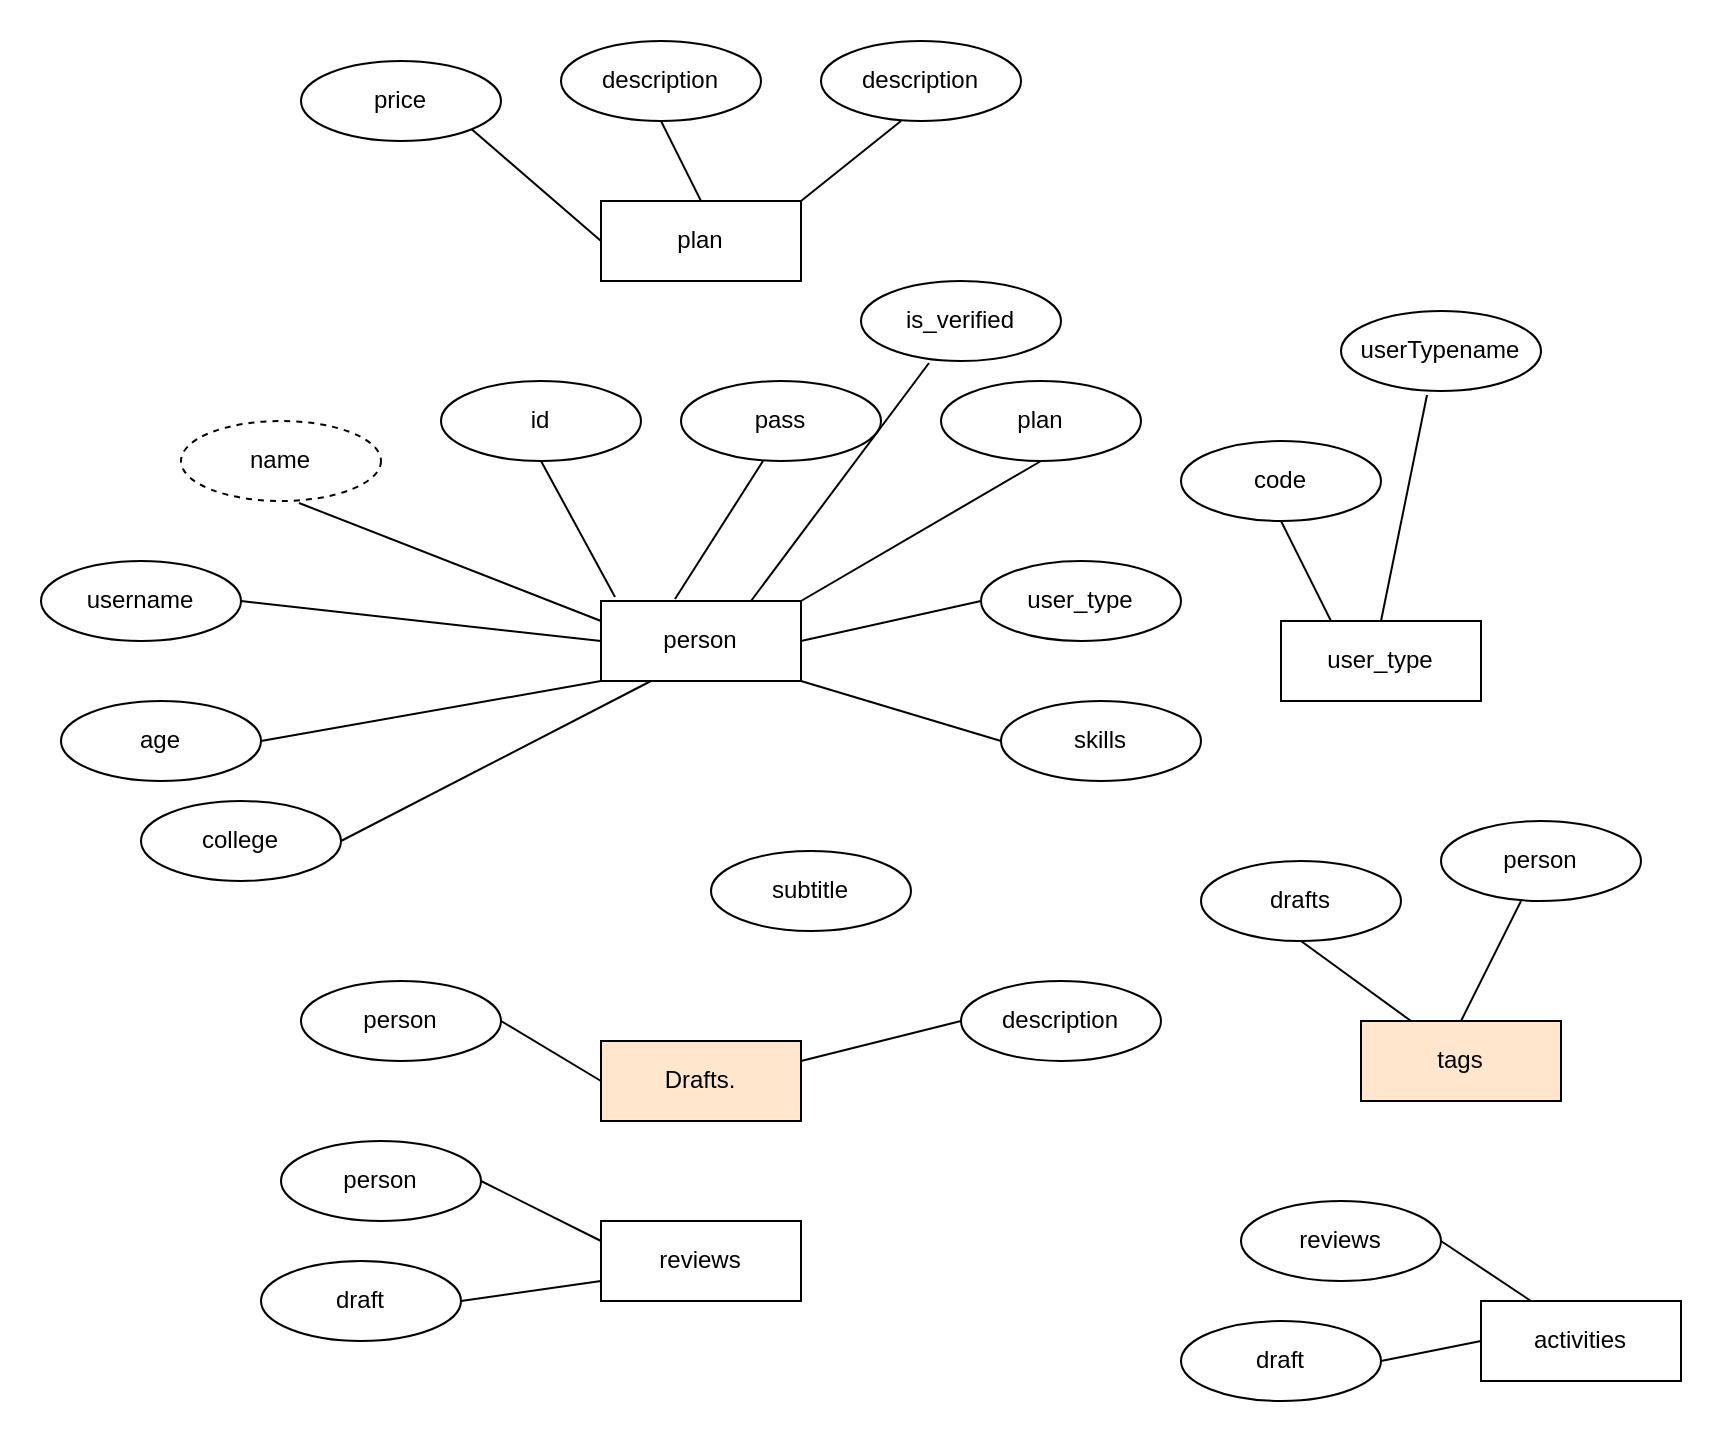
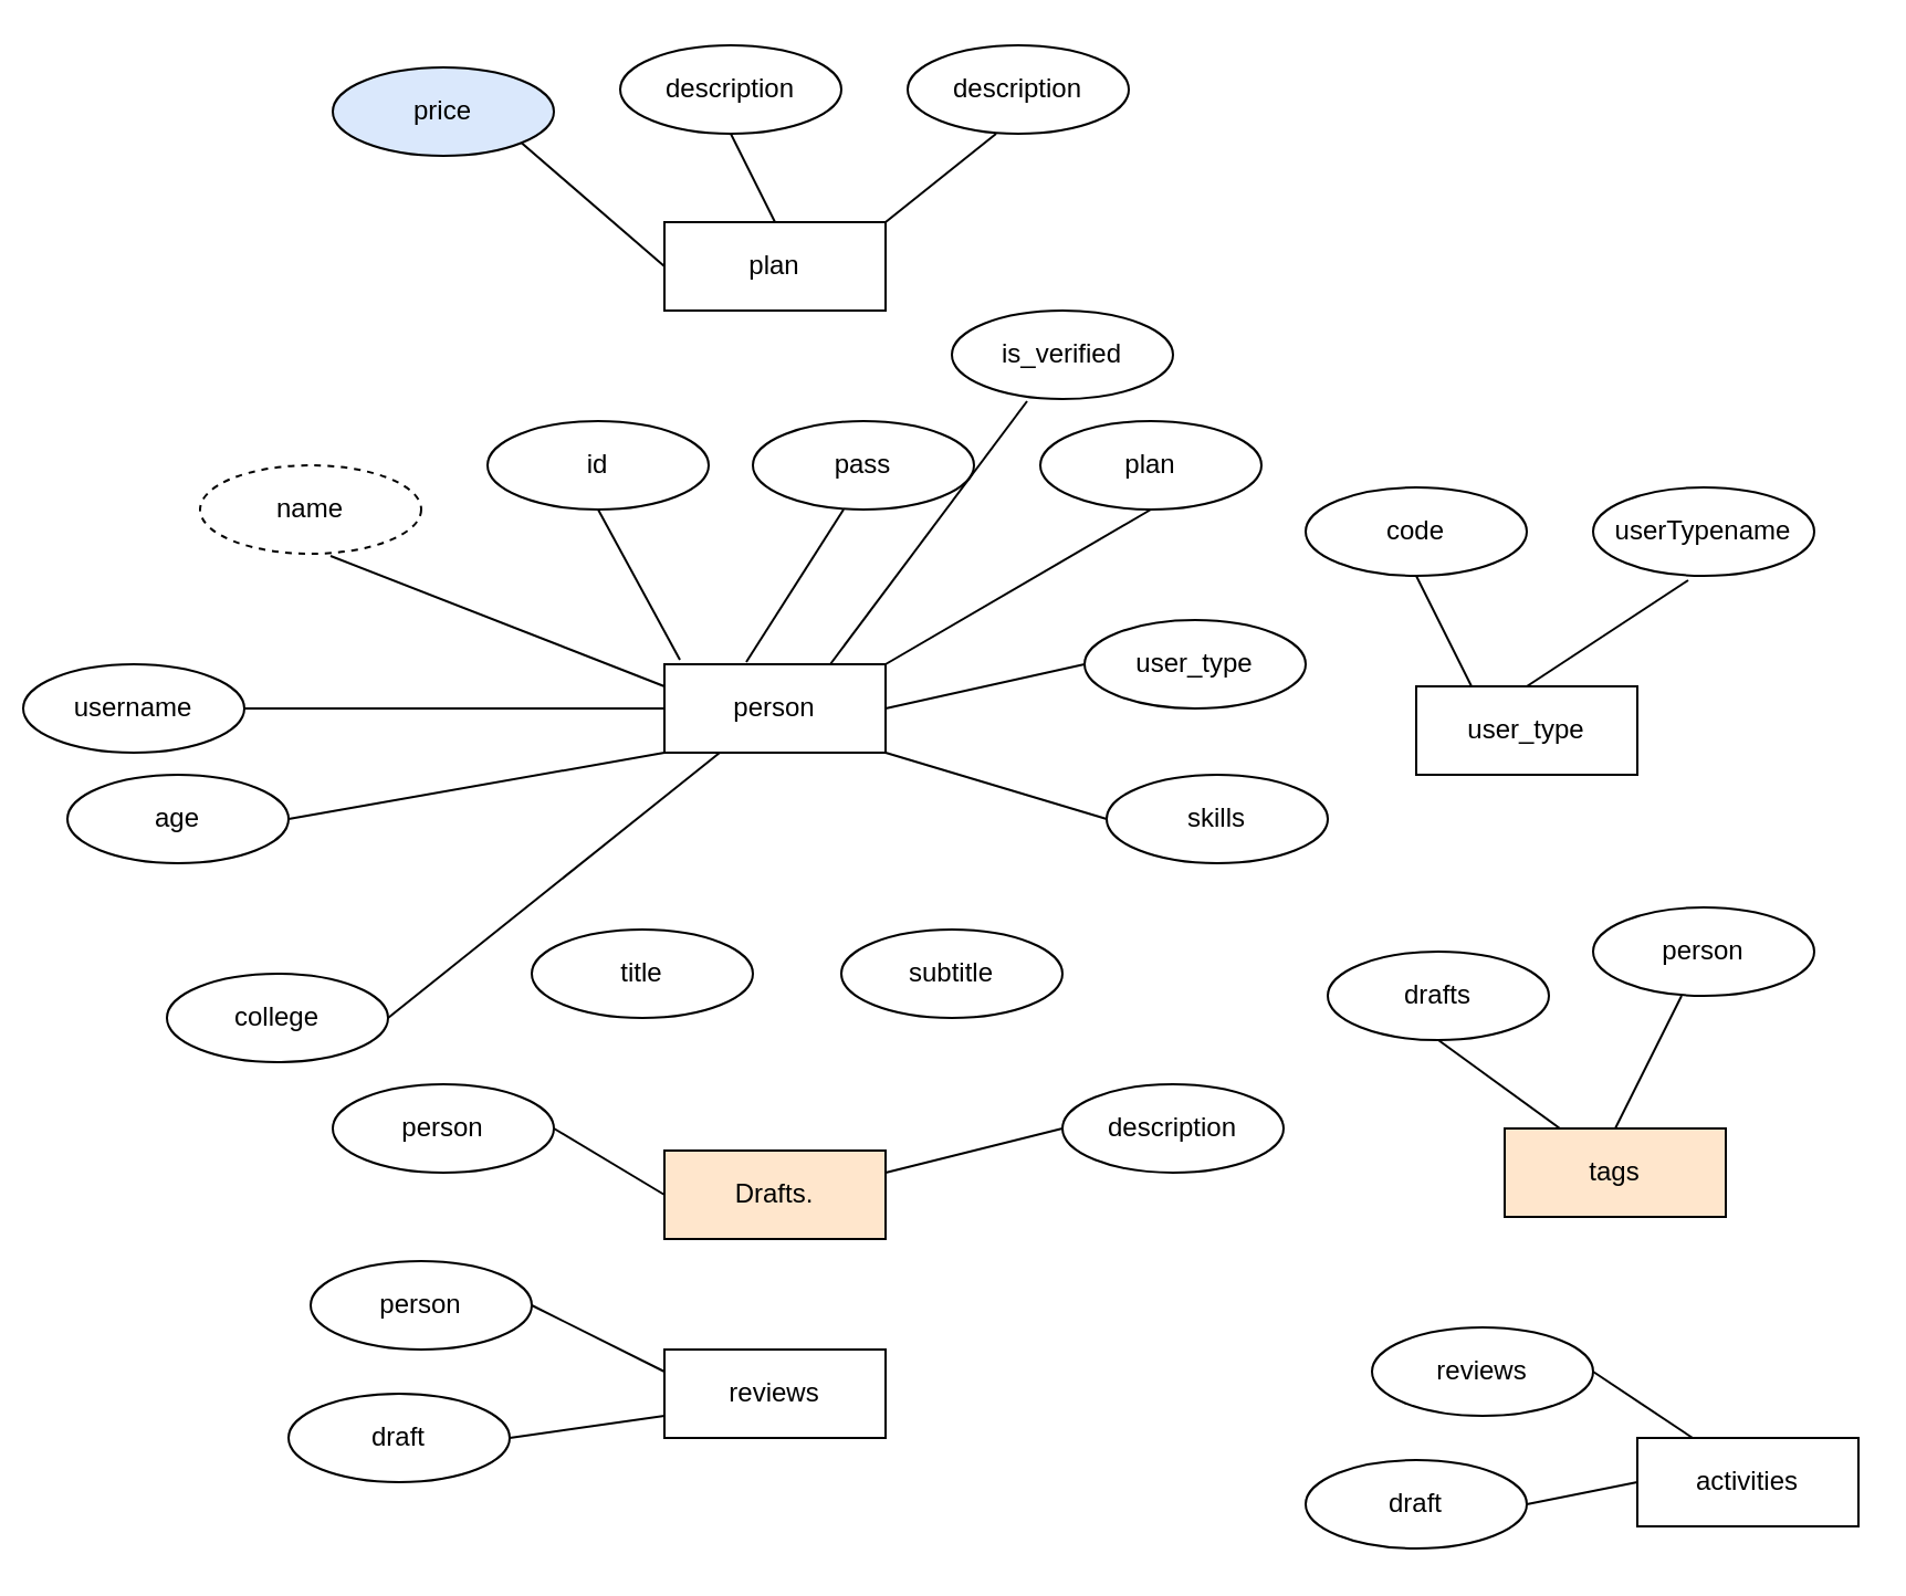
  <mxCell id="0" />
  <mxCell id="1" parent="0" />
  <mxCell id="2" value="person" style="whiteSpace=wrap;html=1;align=center;" vertex="1" parent="1"><mxGeometry x="300" y="300" width="100" height="40" as="geometry" /></mxCell>
  <mxCell id="3" value="name" style="ellipse;whiteSpace=wrap;html=1;align=center;dashed=1;" vertex="1" parent="1"><mxGeometry x="90" y="210" width="100" height="40" as="geometry" /></mxCell>
  <mxCell id="4" value="plan" style="ellipse;whiteSpace=wrap;html=1;align=center;" vertex="1" parent="1"><mxGeometry x="470" y="190" width="100" height="40" as="geometry" /></mxCell>
  <mxCell id="5" value="id" style="ellipse;whiteSpace=wrap;html=1;align=center;" vertex="1" parent="1"><mxGeometry x="220" y="190" width="100" height="40" as="geometry" /></mxCell>
  <mxCell id="6" value="pass" style="ellipse;whiteSpace=wrap;html=1;align=center;" vertex="1" parent="1"><mxGeometry x="340" y="190" width="100" height="40" as="geometry" /></mxCell>
- <mxCell id="7" value="username" style="ellipse;whiteSpace=wrap;html=1;align=center;" vertex="1" parent="1"><mxGeometry x="20" y="280" width="100" height="40" as="geometry" /></mxCell>
+ <mxCell id="7" value="username" style="ellipse;whiteSpace=wrap;html=1;align=center;" vertex="1" parent="1"><mxGeometry x="10" y="300" width="100" height="40" as="geometry" /></mxCell>
  <mxCell id="8" value="" style="endArrow=none;html=1;rounded=0;exitX=1;exitY=0.5;exitDx=0;exitDy=0;entryX=0;entryY=0.5;entryDx=0;entryDy=0;" edge="1" parent="1" source="7" target="2"><mxGeometry relative="1" as="geometry"><mxPoint x="250" y="460" as="sourcePoint" /><mxPoint x="410" y="460" as="targetPoint" /></mxGeometry></mxCell>
  <mxCell id="9" value="" style="endArrow=none;html=1;rounded=0;exitX=0.59;exitY=1.025;exitDx=0;exitDy=0;entryX=0;entryY=0.25;entryDx=0;entryDy=0;exitPerimeter=0;" edge="1" parent="1" source="3" target="2"><mxGeometry relative="1" as="geometry"><mxPoint x="130" y="310" as="sourcePoint" /><mxPoint x="310" y="330" as="targetPoint" /></mxGeometry></mxCell>
  <mxCell id="10" value="" style="endArrow=none;html=1;rounded=0;exitX=0.5;exitY=1;exitDx=0;exitDy=0;entryX=0.07;entryY=-0.05;entryDx=0;entryDy=0;entryPerimeter=0;" edge="1" parent="1" source="5" target="2"><mxGeometry relative="1" as="geometry"><mxPoint x="260" y="230" as="sourcePoint" /><mxPoint x="411" y="289" as="targetPoint" /></mxGeometry></mxCell>
  <mxCell id="11" value="" style="endArrow=none;html=1;rounded=0;exitX=0.41;exitY=1;exitDx=0;exitDy=0;entryX=0.37;entryY=-0.025;entryDx=0;entryDy=0;entryPerimeter=0;exitPerimeter=0;" edge="1" parent="1" source="6" target="2"><mxGeometry relative="1" as="geometry"><mxPoint x="280" y="240" as="sourcePoint" /><mxPoint x="317" y="308" as="targetPoint" /></mxGeometry></mxCell>
  <mxCell id="12" value="" style="endArrow=none;html=1;rounded=0;exitX=0.5;exitY=1;exitDx=0;exitDy=0;entryX=1;entryY=0;entryDx=0;entryDy=0;" edge="1" parent="1" source="4" target="2"><mxGeometry relative="1" as="geometry"><mxPoint x="381" y="243" as="sourcePoint" /><mxPoint x="360" y="300" as="targetPoint" /></mxGeometry></mxCell>
  <mxCell id="13" value="user_type" style="whiteSpace=wrap;html=1;align=center;" vertex="1" parent="1"><mxGeometry x="640" y="310" width="100" height="40" as="geometry" /></mxCell>
  <mxCell id="14" value="code" style="ellipse;whiteSpace=wrap;html=1;align=center;" vertex="1" parent="1"><mxGeometry x="590" y="220" width="100" height="40" as="geometry" /></mxCell>
- <mxCell id="15" value="userTypename" style="ellipse;whiteSpace=wrap;html=1;align=center;" vertex="1" parent="1"><mxGeometry x="670" y="155" width="100" height="40" as="geometry" /></mxCell>
+ <mxCell id="15" value="userTypename" style="ellipse;whiteSpace=wrap;html=1;align=center;" vertex="1" parent="1"><mxGeometry x="720" y="220" width="100" height="40" as="geometry" /></mxCell>
  <mxCell id="16" value="" style="endArrow=none;html=1;rounded=0;entryX=0.5;entryY=1;entryDx=0;entryDy=0;exitX=0.25;exitY=0;exitDx=0;exitDy=0;" edge="1" parent="1" source="13" target="14"><mxGeometry relative="1" as="geometry"><mxPoint x="520" y="460" as="sourcePoint" /><mxPoint x="680" y="460" as="targetPoint" /></mxGeometry></mxCell>
  <mxCell id="17" value="" style="endArrow=none;html=1;rounded=0;entryX=0.43;entryY=1.05;entryDx=0;entryDy=0;entryPerimeter=0;" edge="1" parent="1" target="15"><mxGeometry relative="1" as="geometry"><mxPoint x="690" y="310" as="sourcePoint" /><mxPoint x="650" y="270" as="targetPoint" /></mxGeometry></mxCell>
  <mxCell id="18" value="Drafts." style="whiteSpace=wrap;html=1;align=center;fillColor=#ffe6cc;" vertex="1" parent="1"><mxGeometry x="300" y="520" width="100" height="40" as="geometry" /></mxCell>
  <mxCell id="19" value="age" style="ellipse;whiteSpace=wrap;html=1;align=center;" vertex="1" parent="1"><mxGeometry x="30" y="350" width="100" height="40" as="geometry" /></mxCell>
  <mxCell id="20" value="" style="endArrow=none;html=1;rounded=0;exitX=1;exitY=0.5;exitDx=0;exitDy=0;entryX=0;entryY=1;entryDx=0;entryDy=0;" edge="1" parent="1" source="19" target="2"><mxGeometry relative="1" as="geometry"><mxPoint x="130" y="310" as="sourcePoint" /><mxPoint x="310" y="330" as="targetPoint" /></mxGeometry></mxCell>
- <mxCell id="21" value="college" style="ellipse;whiteSpace=wrap;html=1;align=center;" vertex="1" parent="1"><mxGeometry x="70" y="400" width="100" height="40" as="geometry" /></mxCell>
+ <mxCell id="21" value="college" style="ellipse;whiteSpace=wrap;html=1;align=center;" vertex="1" parent="1"><mxGeometry x="75" y="440" width="100" height="40" as="geometry" /></mxCell>
  <mxCell id="22" value="" style="endArrow=none;html=1;rounded=0;exitX=1;exitY=0.5;exitDx=0;exitDy=0;entryX=0.25;entryY=1;entryDx=0;entryDy=0;" edge="1" parent="1" source="21" target="2"><mxGeometry relative="1" as="geometry"><mxPoint x="140" y="380" as="sourcePoint" /><mxPoint x="310" y="350" as="targetPoint" /></mxGeometry></mxCell>
- <mxCell id="24" value="subtitle" style="ellipse;whiteSpace=wrap;html=1;align=center;" vertex="1" parent="1"><mxGeometry x="355" y="425" width="100" height="40" as="geometry" /></mxCell>
+ <mxCell id="23" value="title" style="ellipse;whiteSpace=wrap;html=1;align=center;" vertex="1" parent="1"><mxGeometry x="240" y="420" width="100" height="40" as="geometry" /></mxCell>
+ <mxCell id="24" value="subtitle" style="ellipse;whiteSpace=wrap;html=1;align=center;" vertex="1" parent="1"><mxGeometry x="380" y="420" width="100" height="40" as="geometry" /></mxCell>
  <mxCell id="25" value="description" style="ellipse;whiteSpace=wrap;html=1;align=center;" vertex="1" parent="1"><mxGeometry x="480" y="490" width="100" height="40" as="geometry" /></mxCell>
  <mxCell id="26" value="person" style="ellipse;whiteSpace=wrap;html=1;align=center;" vertex="1" parent="1"><mxGeometry x="150" y="490" width="100" height="40" as="geometry" /></mxCell>
  <mxCell id="27" value="tags" style="whiteSpace=wrap;html=1;align=center;fillColor=#ffe6cc;" vertex="1" parent="1"><mxGeometry x="680" y="510" width="100" height="40" as="geometry" /></mxCell>
  <mxCell id="28" value="drafts" style="ellipse;whiteSpace=wrap;html=1;align=center;" vertex="1" parent="1"><mxGeometry x="600" y="430" width="100" height="40" as="geometry" /></mxCell>
  <mxCell id="29" value="person" style="ellipse;whiteSpace=wrap;html=1;align=center;" vertex="1" parent="1"><mxGeometry x="720" y="410" width="100" height="40" as="geometry" /></mxCell>
  <mxCell id="30" value="" style="endArrow=none;html=1;rounded=0;exitX=1;exitY=0.5;exitDx=0;exitDy=0;entryX=0;entryY=0.5;entryDx=0;entryDy=0;" edge="1" parent="1" source="26" target="18"><mxGeometry relative="1" as="geometry"><mxPoint x="290" y="460" as="sourcePoint" /><mxPoint x="450" y="460" as="targetPoint" /></mxGeometry></mxCell>
  <mxCell id="31" value="" style="endArrow=none;html=1;rounded=0;exitX=0;exitY=0.5;exitDx=0;exitDy=0;entryX=1;entryY=0.25;entryDx=0;entryDy=0;" edge="1" parent="1" source="25" target="18"><mxGeometry relative="1" as="geometry"><mxPoint x="440" y="470" as="sourcePoint" /><mxPoint x="360" y="530" as="targetPoint" /></mxGeometry></mxCell>
  <mxCell id="32" value="" style="endArrow=none;html=1;rounded=0;exitX=0.25;exitY=0;exitDx=0;exitDy=0;entryX=0.5;entryY=1;entryDx=0;entryDy=0;" edge="1" parent="1" source="27" target="28"><mxGeometry relative="1" as="geometry"><mxPoint x="490" y="520" as="sourcePoint" /><mxPoint x="410" y="540" as="targetPoint" /></mxGeometry></mxCell>
  <mxCell id="33" value="" style="endArrow=none;html=1;rounded=0;exitX=0.5;exitY=0;exitDx=0;exitDy=0;entryX=0.4;entryY=1;entryDx=0;entryDy=0;entryPerimeter=0;" edge="1" parent="1" source="27" target="29"><mxGeometry relative="1" as="geometry"><mxPoint x="715" y="520" as="sourcePoint" /><mxPoint x="660" y="480" as="targetPoint" /></mxGeometry></mxCell>
  <mxCell id="34" value="reviews" style="whiteSpace=wrap;html=1;align=center;" vertex="1" parent="1"><mxGeometry x="300" y="610" width="100" height="40" as="geometry" /></mxCell>
  <mxCell id="35" value="draft" style="ellipse;whiteSpace=wrap;html=1;align=center;" vertex="1" parent="1"><mxGeometry x="130" y="630" width="100" height="40" as="geometry" /></mxCell>
  <mxCell id="36" value="person" style="ellipse;whiteSpace=wrap;html=1;align=center;" vertex="1" parent="1"><mxGeometry x="140" y="570" width="100" height="40" as="geometry" /></mxCell>
  <mxCell id="37" value="" style="endArrow=none;html=1;rounded=0;exitX=1;exitY=0.5;exitDx=0;exitDy=0;entryX=0;entryY=0.25;entryDx=0;entryDy=0;" edge="1" parent="1" source="36" target="34"><mxGeometry relative="1" as="geometry"><mxPoint x="260" y="520" as="sourcePoint" /><mxPoint x="310" y="550" as="targetPoint" /></mxGeometry></mxCell>
  <mxCell id="38" value="" style="endArrow=none;html=1;rounded=0;exitX=1;exitY=0.5;exitDx=0;exitDy=0;entryX=0;entryY=0.75;entryDx=0;entryDy=0;" edge="1" parent="1" source="35" target="34"><mxGeometry relative="1" as="geometry"><mxPoint x="250" y="600" as="sourcePoint" /><mxPoint x="310" y="630" as="targetPoint" /></mxGeometry></mxCell>
  <mxCell id="39" value="plan" style="whiteSpace=wrap;html=1;align=center;" vertex="1" parent="1"><mxGeometry x="300" y="100" width="100" height="40" as="geometry" /></mxCell>
- <mxCell id="40" value="price" style="ellipse;whiteSpace=wrap;html=1;align=center;" vertex="1" parent="1"><mxGeometry x="150" y="30" width="100" height="40" as="geometry" /></mxCell>
+ <mxCell id="40" value="price" style="ellipse;whiteSpace=wrap;html=1;align=center;fillColor=#dae8fc;" vertex="1" parent="1"><mxGeometry x="150" y="30" width="100" height="40" as="geometry" /></mxCell>
  <mxCell id="41" value="description" style="ellipse;whiteSpace=wrap;html=1;align=center;" vertex="1" parent="1"><mxGeometry x="280" y="20" width="100" height="40" as="geometry" /></mxCell>
  <mxCell id="42" value="description" style="ellipse;whiteSpace=wrap;html=1;align=center;" vertex="1" parent="1"><mxGeometry x="410" y="20" width="100" height="40" as="geometry" /></mxCell>
  <mxCell id="43" value="user_type" style="ellipse;whiteSpace=wrap;html=1;align=center;" vertex="1" parent="1"><mxGeometry x="490" y="280" width="100" height="40" as="geometry" /></mxCell>
  <mxCell id="44" value="" style="endArrow=none;html=1;rounded=0;exitX=0;exitY=0.5;exitDx=0;exitDy=0;entryX=1;entryY=0.5;entryDx=0;entryDy=0;" edge="1" parent="1" source="43" target="2"><mxGeometry relative="1" as="geometry"><mxPoint x="530" y="240" as="sourcePoint" /><mxPoint x="370" y="310" as="targetPoint" /></mxGeometry></mxCell>
  <mxCell id="45" value="" style="endArrow=none;html=1;rounded=0;exitX=1;exitY=1;exitDx=0;exitDy=0;entryX=0;entryY=0.5;entryDx=0;entryDy=0;" edge="1" parent="1" source="40" target="39"><mxGeometry relative="1" as="geometry"><mxPoint x="430" y="290" as="sourcePoint" /><mxPoint x="590" y="290" as="targetPoint" /></mxGeometry></mxCell>
  <mxCell id="46" value="" style="endArrow=none;html=1;rounded=0;exitX=0.5;exitY=1;exitDx=0;exitDy=0;entryX=0.5;entryY=0;entryDx=0;entryDy=0;" edge="1" parent="1" source="41" target="39"><mxGeometry relative="1" as="geometry"><mxPoint x="245.355" y="74.142" as="sourcePoint" /><mxPoint x="310" y="130" as="targetPoint" /></mxGeometry></mxCell>
  <mxCell id="47" value="" style="endArrow=none;html=1;rounded=0;exitX=0.4;exitY=1;exitDx=0;exitDy=0;entryX=1;entryY=0;entryDx=0;entryDy=0;exitPerimeter=0;" edge="1" parent="1" source="42" target="39"><mxGeometry relative="1" as="geometry"><mxPoint x="340" y="70" as="sourcePoint" /><mxPoint x="360" y="110" as="targetPoint" /></mxGeometry></mxCell>
  <mxCell id="48" value="activities" style="whiteSpace=wrap;html=1;align=center;" vertex="1" parent="1"><mxGeometry x="740" y="650" width="100" height="40" as="geometry" /></mxCell>
  <mxCell id="49" value="draft" style="ellipse;whiteSpace=wrap;html=1;align=center;" vertex="1" parent="1"><mxGeometry x="590" y="660" width="100" height="40" as="geometry" /></mxCell>
  <mxCell id="50" value="skills" style="ellipse;whiteSpace=wrap;html=1;align=center;" vertex="1" parent="1"><mxGeometry x="500" y="350" width="100" height="40" as="geometry" /></mxCell>
  <mxCell id="51" value="" style="endArrow=none;html=1;rounded=0;exitX=0;exitY=0.5;exitDx=0;exitDy=0;entryX=1;entryY=1;entryDx=0;entryDy=0;" edge="1" parent="1" source="50" target="2"><mxGeometry relative="1" as="geometry"><mxPoint x="500" y="310" as="sourcePoint" /><mxPoint x="410" y="330" as="targetPoint" /></mxGeometry></mxCell>
  <mxCell id="52" value="" style="endArrow=none;html=1;rounded=0;exitX=1;exitY=0.5;exitDx=0;exitDy=0;entryX=0;entryY=0.5;entryDx=0;entryDy=0;" edge="1" parent="1" source="49" target="48"><mxGeometry relative="1" as="geometry"><mxPoint x="370" y="530" as="sourcePoint" /><mxPoint x="530" y="530" as="targetPoint" /></mxGeometry></mxCell>
  <mxCell id="53" value="reviews" style="ellipse;whiteSpace=wrap;html=1;align=center;" vertex="1" parent="1"><mxGeometry x="620" y="600" width="100" height="40" as="geometry" /></mxCell>
  <mxCell id="54" value="" style="endArrow=none;html=1;rounded=0;exitX=1;exitY=0.5;exitDx=0;exitDy=0;entryX=0.25;entryY=0;entryDx=0;entryDy=0;" edge="1" parent="1" source="53" target="48"><mxGeometry relative="1" as="geometry"><mxPoint x="700" y="690" as="sourcePoint" /><mxPoint x="750" y="680" as="targetPoint" /></mxGeometry></mxCell>
  <mxCell id="55" value="is_verified" style="ellipse;whiteSpace=wrap;html=1;align=center;" vertex="1" parent="1"><mxGeometry x="430" y="140" width="100" height="40" as="geometry" /></mxCell>
  <mxCell id="56" value="" style="endArrow=none;html=1;rounded=0;exitX=0.34;exitY=1.025;exitDx=0;exitDy=0;entryX=0.75;entryY=0;entryDx=0;entryDy=0;exitPerimeter=0;" edge="1" parent="1" source="55" target="2"><mxGeometry relative="1" as="geometry"><mxPoint x="280" y="240" as="sourcePoint" /><mxPoint x="317" y="308" as="targetPoint" /></mxGeometry></mxCell>
